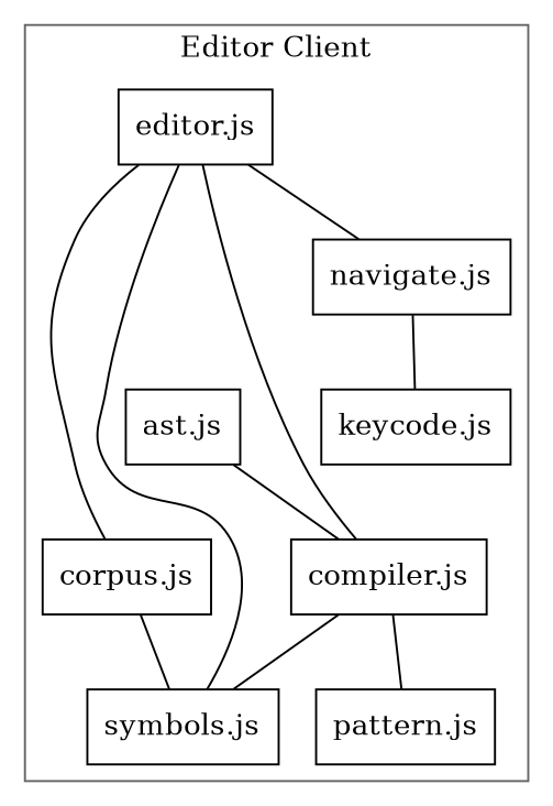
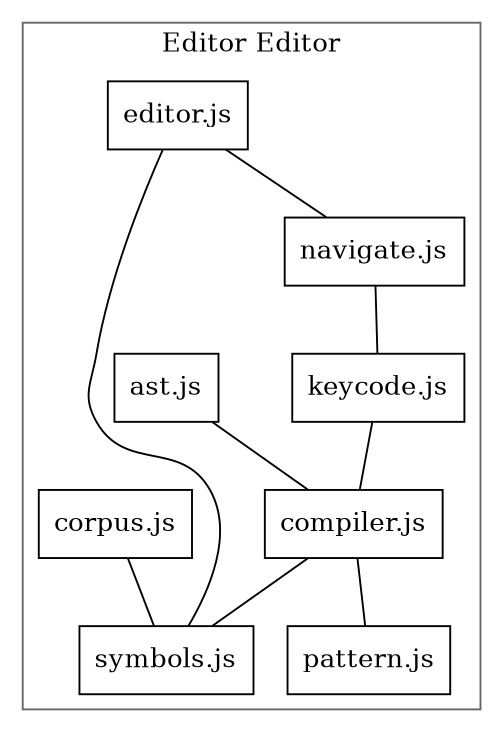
  digraph {
    compound=true
    node [shape=box]
    edge [dir=none]
    n1 [label="compiler.js"]
    n2 [label="pattern.js"]
    n3 [label="symbols.js"]
    n4 [label="ast.js"]
    n5 [label="corpus.js"]
    n6 [label="navigate.js"]
    n7 [label="keycode.js"]
    n8 [label="editor.js"]
    subgraph cluster_1 {
      color="#666666"
-     label="Editor Client"
+     label="Editor Editor"
      labelloc=t
      n1
      n2
      n3
      n4
      n5
      n6
      n7
      n8
    }
    n1 -> n2
    n1 -> n3
    n4 -> n1
    n5 -> n3
    n6 -> n7
-   n8 -> n1
+   n7 -> n1
    n8 -> n3
-   n8 -> n5
    n8 -> n6
  }
